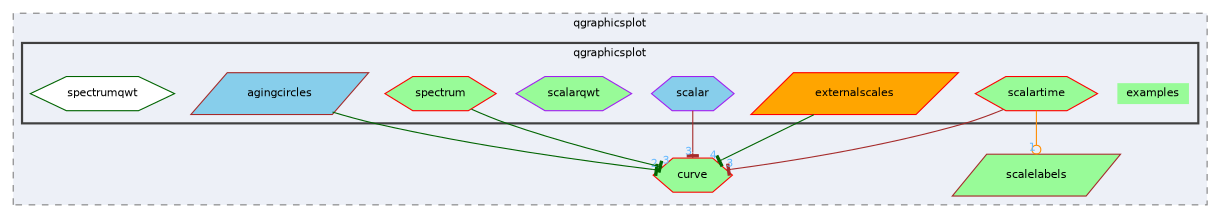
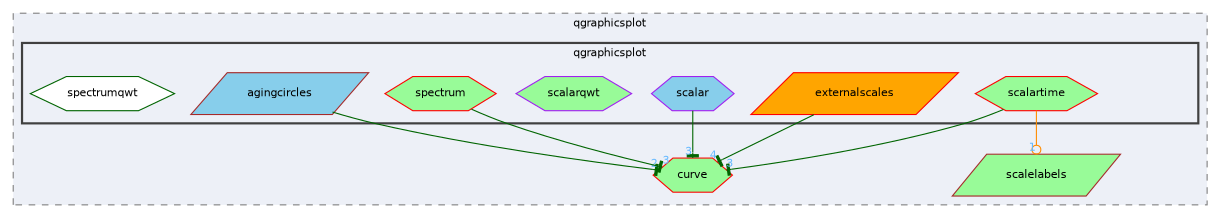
  digraph {
    compound=true
    node [color=red fillcolor=palegreen fontname=Helvetica fontsize=10 shape=hexagon style=filled]
    edge [arrowhead=tee color=darkgreen fontcolor=steelblue1 fontname=Helvetica fontsize=10 headlabel=3 labeldistance=1.5 labelfontname=Helvetica labelfontsize=10]
-   n1 [color=purple height=0.2 label=examples shape=plaintext width=0.4]
    n2 [color=brown fillcolor=skyblue height=0.2 label=agingcircles shape=parallelogram width=0.4]
    n3 [fillcolor=orange height=0.2 label=externalscales shape=parallelogram width=0.4]
    n4 [color=purple fillcolor=skyblue height=0.2 label=scalar width=0.4]
    n5 [color=purple height=0.2 label=scalarqwt width=0.4]
    n6 [height=0.2 label=scalartime width=0.4]
    n7 [height=0.2 label=spectrum width=0.4]
    n8 [color=darkgreen fillcolor=white height=0.2 label=spectrumqwt width=0.4]
    n9 [height=0.2 label=curve width=0.4]
    n10 [color=brown height=0.2 label=scalelabels shape=parallelogram width=0.4]
    subgraph cluster_1 {
      bgcolor="#edf0f7"
      fontname=Helvetica
      fontsize=10
      label=qgraphicsplot
      pencolor=grey50
      style="filled,dashed"
      n9
      n10
      subgraph cluster_2 {
        bgcolor="#edf0f7"
        fontname=Helvetica
        fontsize=10
        label=qgraphicsplot
        pencolor=grey25
        style="filled,bold"
-       n1
        n2
        n3
        n4
        n5
        n6
        n7
        n8
      }
    }
    n2 -> n9 [headlabel=2]
    n3 -> n9 [headlabel=4]
-   n4 -> n9 [color=brown]
-   n6 -> n9 [color=brown]
+   n4 -> n9
+   n6 -> n9
    n6 -> n10 [arrowhead=odot color=darkorange headlabel=1]
    n7 -> n9
  }
